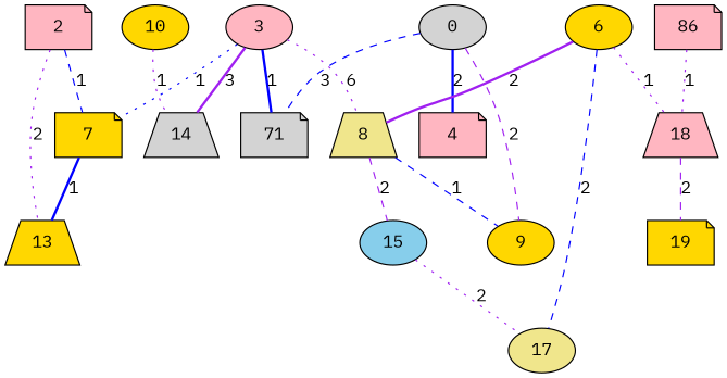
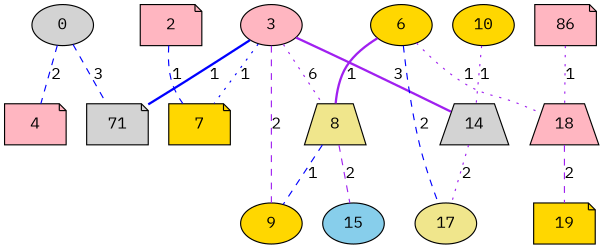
  graph {
    fontname="IBM Plex Mono"
    node [fillcolor=gold fontname="IBM Plex Mono" shape=ellipse style=filled]
    edge [color=purple fontname="IBM Plex Mono" style=dashed]
    0 [fillcolor=lightgrey]
    4 [fillcolor=lightpink shape=note]
    n3 [fillcolor=lightgrey label=71 shape=note]
    2 [fillcolor=lightpink shape=note]
-   13 [shape=trapezium]
    7 [shape=note]
    8 [fillcolor=khaki shape=trapezium]
    9
    15 [fillcolor=skyblue]
    19 [shape=note]
    3 [fillcolor=lightpink]
    14 [fillcolor=lightgrey shape=trapezium]
    17 [fillcolor=khaki]
    6
    18 [fillcolor=lightpink shape=trapezium]
    10
    n17 [fillcolor=lightpink label=86 shape=note]
-   0 -- 4 [color=blue label=2 style=bold]
+   0 -- 4 [color=blue label=2]
    0 -- n3 [color=blue label=3]
-   2 -- 13 [label=2 style=dotted]
    2 -- 7 [color=blue label=1]
-   7 -- 13 [color=blue label=1 style=bold]
    8 -- 9 [color=blue label=1]
    8 -- 15 [label=2]
    3 -- n3 [color=blue label=1 style=bold]
    3 -- 7 [color=blue label=1 style=dotted]
    3 -- 8 [label=6 style=dotted]
-   0 -- 9 [label=2]
+   3 -- 9 [label=2]
    3 -- 14 [label=3 style=bold]
-   15 -- 17 [label=2 style=dotted]
-   6 -- 8 [label=2 style=bold]
+   14 -- 17 [label=2 style=dotted]
+   6 -- 8 [label=1 style=bold]
    6 -- 17 [color=blue label=2]
    6 -- 18 [label=1 style=dotted]
    18 -- 19 [label=2]
    10 -- 14 [label=1 style=dotted]
    n17 -- 18 [label=1 style=dotted]
  }
